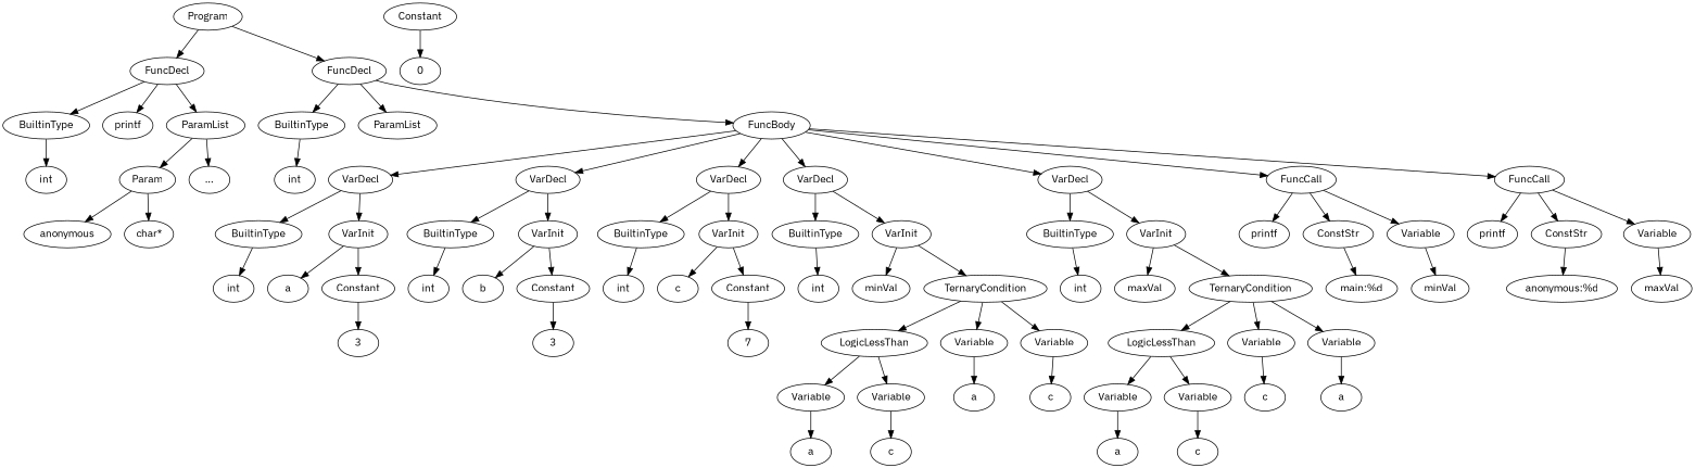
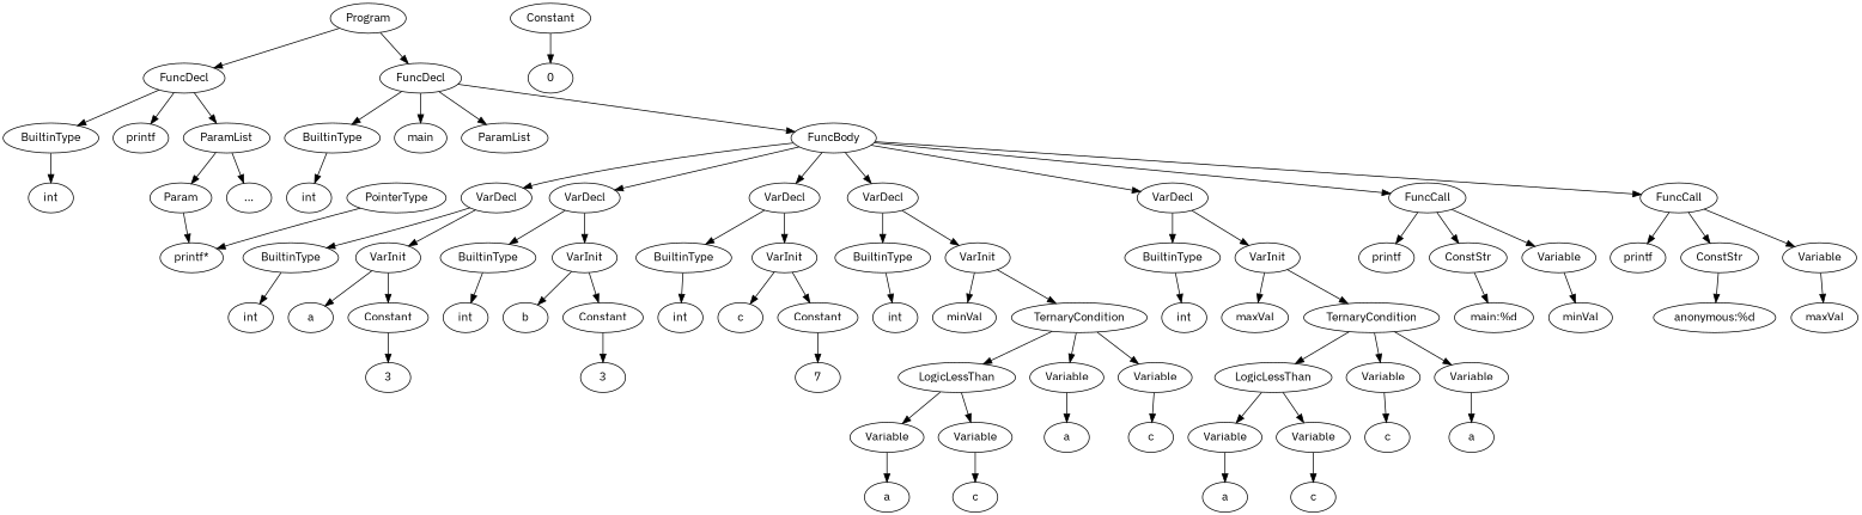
  digraph {
    fontname="IBM Plex Sans"
    node [fontname="IBM Plex Sans"]
    edge [fontname="IBM Plex Sans"]
    n1 [label=Program]
    n2 [label=FuncDecl]
    n3 [label=FuncDecl]
    n4 [label=BuiltinType]
    n5 [label=printf]
    n6 [label=ParamList]
    n7 [label=BuiltinType]
+   n8 [label=main]
    n9 [label=ParamList]
    n10 [label=FuncBody]
    n11 [label=int]
    n12 [label=Param]
    n13 [label="..."]
-   n14 [label=anonymous]
-   n15 [label="char*"]
+   n15 [label="printf*"]
+   n16 [label=PointerType]
    n17 [label=int]
    n18 [label=VarDecl]
    n19 [label=VarDecl]
    n20 [label=VarDecl]
    n21 [label=VarDecl]
    n22 [label=VarDecl]
    n23 [label=FuncCall]
    n24 [label=FuncCall]
    n25 [label=BuiltinType]
    n26 [label=VarInit]
    n27 [label=BuiltinType]
    n28 [label=VarInit]
    n29 [label=BuiltinType]
    n30 [label=VarInit]
    n31 [label=BuiltinType]
    n32 [label=VarInit]
    n33 [label=BuiltinType]
    n34 [label=VarInit]
    n35 [label=printf]
    n36 [label=ConstStr]
    n37 [label=Variable]
    n38 [label=printf]
    n39 [label=ConstStr]
    n40 [label=Variable]
    n41 [label=int]
    n42 [label=a]
    n43 [label=Constant]
    n44 [label=3]
    n45 [label=int]
    n46 [label=b]
    n47 [label=Constant]
    n48 [label=3]
    n49 [label=int]
    n50 [label=c]
    n51 [label=Constant]
    n52 [label=7]
    n53 [label=int]
    n54 [label=minVal]
    n55 [label=TernaryCondition]
    n56 [label=LogicLessThan]
    n57 [label=Variable]
    n58 [label=Variable]
    n59 [label=Variable]
    n60 [label=Variable]
    n61 [label=a]
    n62 [label=c]
    n63 [label=a]
    n64 [label=c]
    n65 [label=int]
    n66 [label=maxVal]
    n67 [label=TernaryCondition]
    n68 [label=LogicLessThan]
    n69 [label=Variable]
    n70 [label=Variable]
    n71 [label=Variable]
    n72 [label=Variable]
    n73 [label=c]
    n74 [label=a]
    n75 [label=a]
    n76 [label=c]
    n77 [label="main:%d"]
    n78 [label=minVal]
    n79 [label="anonymous:%d"]
    n80 [label=maxVal]
    n81 [label=Constant]
    n82 [label=0]
    n1 -> n2
    n1 -> n3
    n2 -> n4
    n2 -> n5
    n2 -> n6
    n3 -> n7
+   n3 -> n8
    n3 -> n9
    n3 -> n10
    n4 -> n11
    n6 -> n12
    n6 -> n13
    n7 -> n17
    n10 -> n18
    n10 -> n19
    n10 -> n20
    n10 -> n21
    n10 -> n22
    n10 -> n23
    n10 -> n24
-   n12 -> n14
    n12 -> n15
+   n16 -> n15
    n18 -> n25
    n18 -> n26
    n19 -> n27
    n19 -> n28
    n20 -> n29
    n20 -> n30
    n21 -> n31
    n21 -> n32
    n22 -> n33
    n22 -> n34
    n23 -> n35
    n23 -> n36
    n23 -> n37
    n24 -> n38
    n24 -> n39
    n24 -> n40
    n25 -> n41
    n26 -> n42
    n26 -> n43
    n27 -> n45
    n28 -> n46
    n28 -> n47
    n29 -> n49
    n30 -> n50
    n30 -> n51
    n31 -> n53
    n32 -> n54
    n32 -> n55
    n33 -> n65
    n34 -> n66
    n34 -> n67
    n36 -> n77
    n37 -> n78
    n39 -> n79
    n40 -> n80
    n43 -> n44
    n47 -> n48
    n51 -> n52
    n55 -> n56
    n55 -> n57
    n55 -> n58
    n56 -> n59
    n56 -> n60
    n57 -> n61
    n58 -> n62
    n59 -> n63
    n60 -> n64
    n67 -> n68
    n67 -> n69
    n67 -> n70
    n68 -> n71
    n68 -> n72
    n69 -> n73
    n70 -> n74
    n71 -> n75
    n72 -> n76
    n81 -> n82
  }
